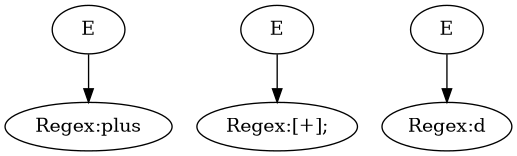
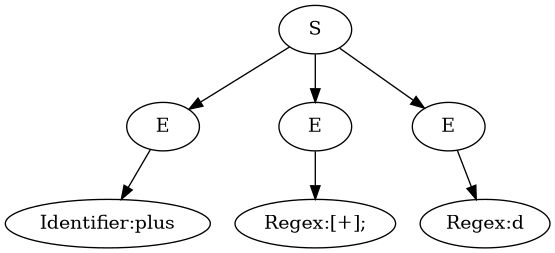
  digraph {
    ordering=out
-   n1 [label="Regex:plus"]
+   n1 [label="Identifier:plus"]
    n2 [label=E]
    n3 [label="Regex:[\+];"]
    n4 [label=E]
    n5 [label="Regex:d"]
    n6 [label=E]
+   n7 [label=S]
    n2 -> n1
    n4 -> n3
    n6 -> n5
+   n7 -> n2
+   n7 -> n4
+   n7 -> n6
  }
